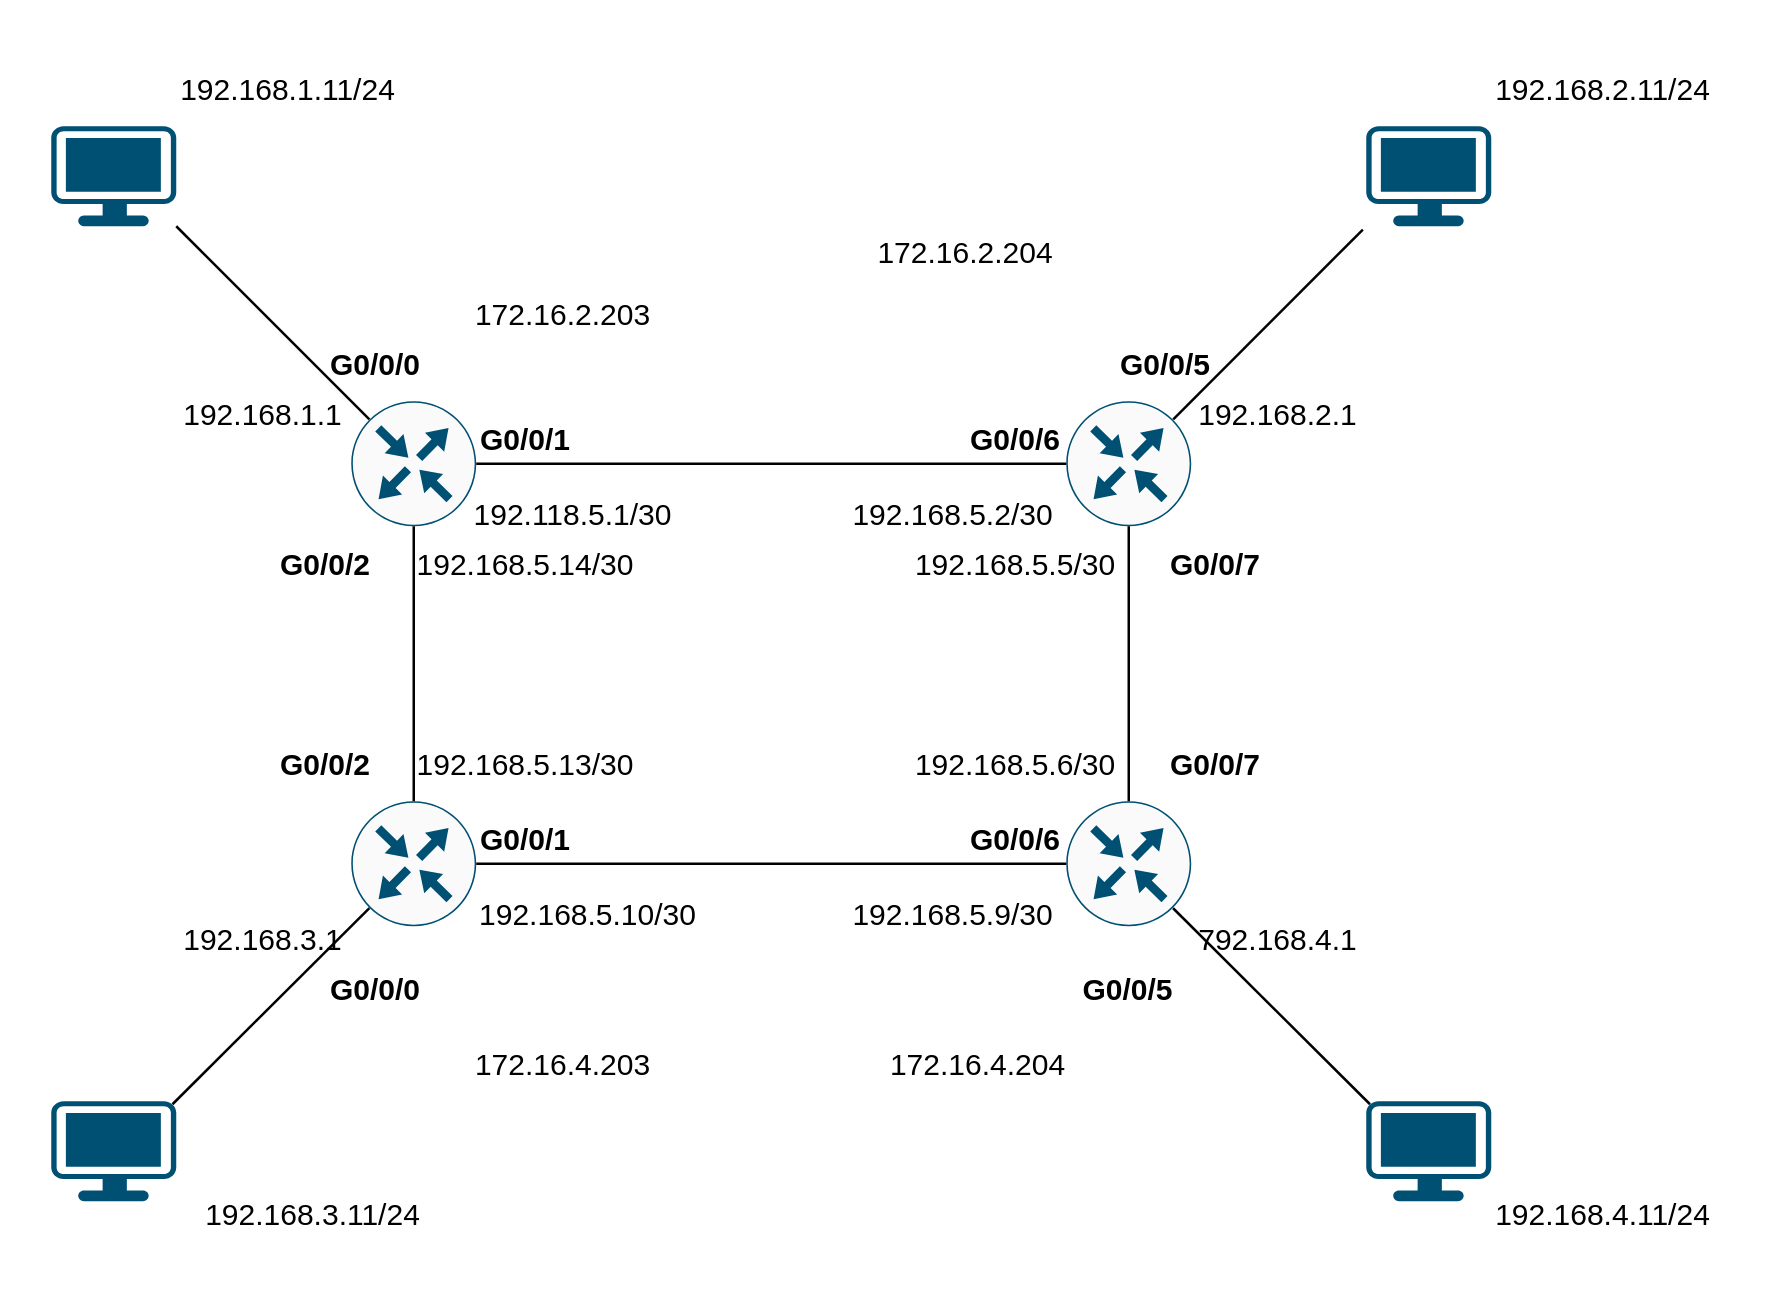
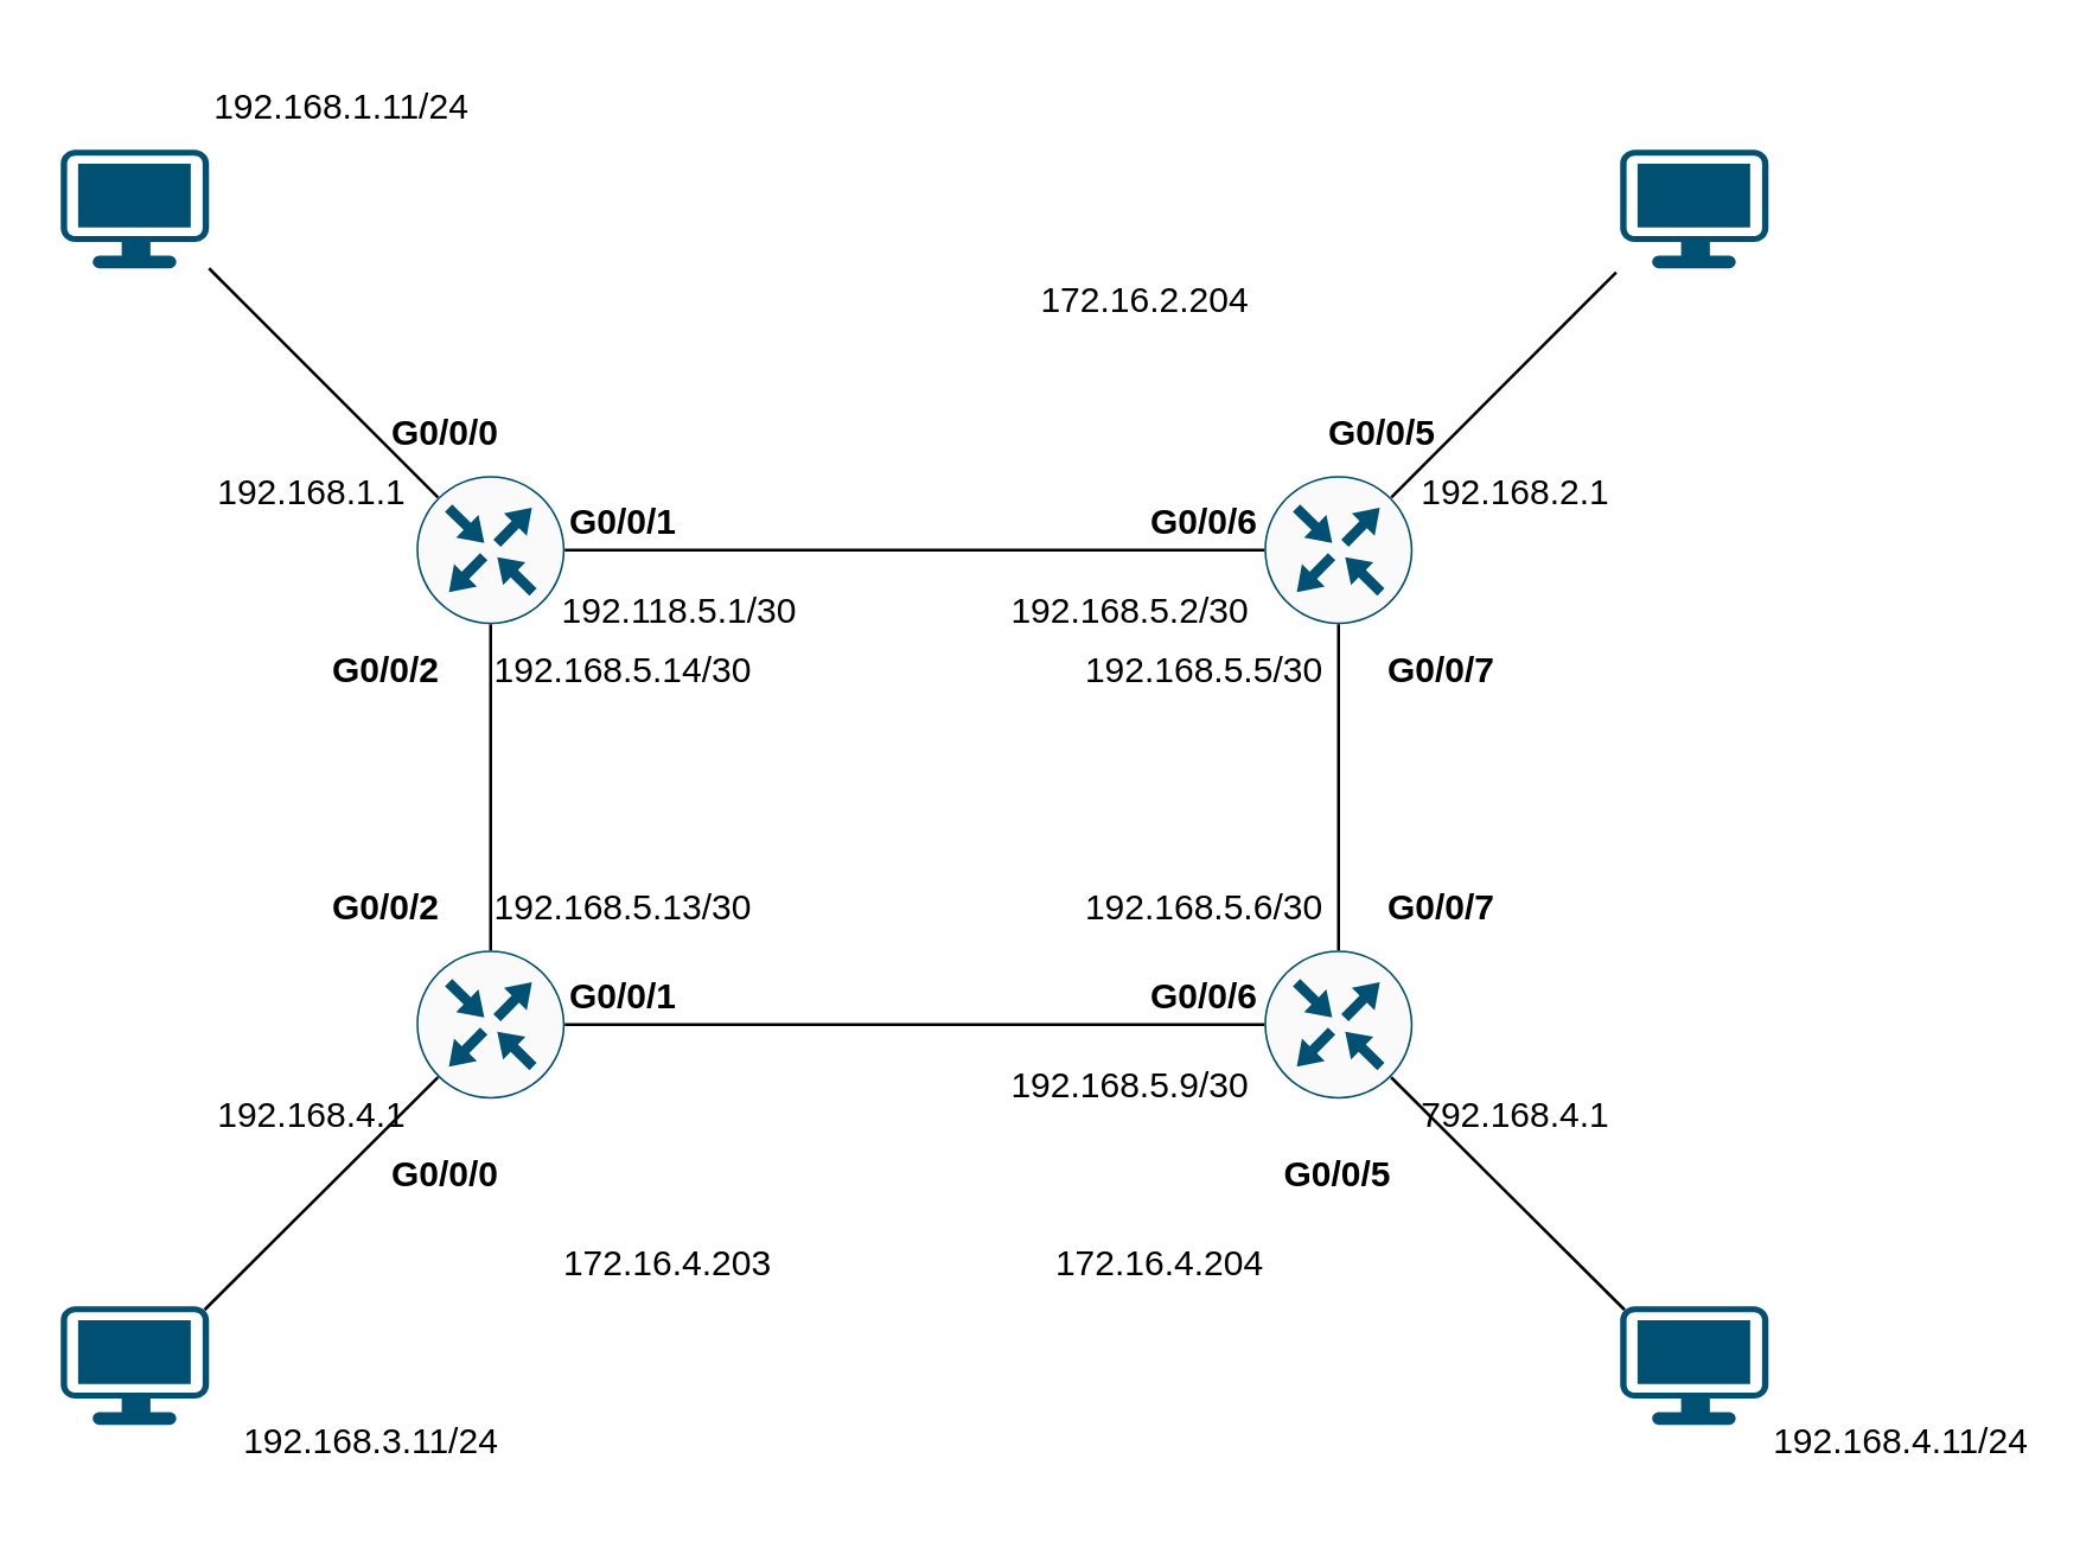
  <mxCell id="0" />
  <mxCell id="1" parent="0" />
  <mxCell id="2" value="" style="sketch=0;points=[[0.5,0,0],[1,0.5,0],[0.5,1,0],[0,0.5,0],[0.145,0.145,0],[0.856,0.145,0],[0.855,0.856,0],[0.145,0.855,0]];verticalLabelPosition=bottom;verticalAlign=top;aspect=fixed;align=center;pointerEvents=1;shape=mxgraph.cisco19.rect;prIcon=router;fillColor=#FAFAFA;strokeColor=#005073;" parent="1" vertex="1"><mxGeometry x="140" y="160" width="50" height="50" as="geometry" /></mxCell>
  <mxCell id="3" value="" style="sketch=0;points=[[0.5,0,0],[1,0.5,0],[0.5,1,0],[0,0.5,0],[0.145,0.145,0],[0.856,0.145,0],[0.855,0.856,0],[0.145,0.855,0]];verticalLabelPosition=bottom;verticalAlign=top;aspect=fixed;align=center;pointerEvents=1;shape=mxgraph.cisco19.rect;prIcon=router;fillColor=#FAFAFA;strokeColor=#005073;" parent="1" vertex="1"><mxGeometry x="426" y="160" width="50" height="50" as="geometry" /></mxCell>
  <mxCell id="4" value="" style="sketch=0;points=[[0.5,0,0],[1,0.5,0],[0.5,1,0],[0,0.5,0],[0.145,0.145,0],[0.856,0.145,0],[0.855,0.856,0],[0.145,0.855,0]];verticalLabelPosition=bottom;verticalAlign=top;aspect=fixed;align=center;pointerEvents=1;shape=mxgraph.cisco19.rect;prIcon=router;fillColor=#FAFAFA;strokeColor=#005073;" parent="1" vertex="1"><mxGeometry x="140" y="320" width="50" height="50" as="geometry" /></mxCell>
  <mxCell id="5" value="" style="sketch=0;points=[[0.5,0,0],[1,0.5,0],[0.5,1,0],[0,0.5,0],[0.145,0.145,0],[0.856,0.145,0],[0.855,0.856,0],[0.145,0.855,0]];verticalLabelPosition=bottom;verticalAlign=top;aspect=fixed;align=center;pointerEvents=1;shape=mxgraph.cisco19.rect;prIcon=router;fillColor=#FAFAFA;strokeColor=#005073;" parent="1" vertex="1"><mxGeometry x="426" y="320" width="50" height="50" as="geometry" /></mxCell>
  <mxCell id="6" value="" style="points=[[0.03,0.03,0],[0.5,0,0],[0.97,0.03,0],[1,0.4,0],[0.97,0.745,0],[0.5,1,0],[0.03,0.745,0],[0,0.4,0]];verticalLabelPosition=bottom;sketch=0;verticalAlign=top;aspect=fixed;align=center;pointerEvents=1;shape=mxgraph.cisco19.workstation;fillColor=#005073;strokeColor=none;" parent="1" vertex="1"><mxGeometry x="20" y="50" width="50" height="40" as="geometry" /></mxCell>
  <mxCell id="7" value="" style="points=[[0.03,0.03,0],[0.5,0,0],[0.97,0.03,0],[1,0.4,0],[0.97,0.745,0],[0.5,1,0],[0.03,0.745,0],[0,0.4,0]];verticalLabelPosition=bottom;sketch=0;verticalAlign=top;aspect=fixed;align=center;pointerEvents=1;shape=mxgraph.cisco19.workstation;fillColor=#005073;strokeColor=none;" parent="1" vertex="1"><mxGeometry x="546" y="50" width="50" height="40" as="geometry" /></mxCell>
  <mxCell id="8" value="" style="points=[[0.03,0.03,0],[0.5,0,0],[0.97,0.03,0],[1,0.4,0],[0.97,0.745,0],[0.5,1,0],[0.03,0.745,0],[0,0.4,0]];verticalLabelPosition=bottom;sketch=0;verticalAlign=top;aspect=fixed;align=center;pointerEvents=1;shape=mxgraph.cisco19.workstation;fillColor=#005073;strokeColor=none;" parent="1" vertex="1"><mxGeometry x="20" y="440" width="50" height="40" as="geometry" /></mxCell>
  <mxCell id="9" value="" style="points=[[0.03,0.03,0],[0.5,0,0],[0.97,0.03,0],[1,0.4,0],[0.97,0.745,0],[0.5,1,0],[0.03,0.745,0],[0,0.4,0]];verticalLabelPosition=bottom;sketch=0;verticalAlign=top;aspect=fixed;align=center;pointerEvents=1;shape=mxgraph.cisco19.workstation;fillColor=#005073;strokeColor=none;" parent="1" vertex="1"><mxGeometry x="546" y="440" width="50" height="40" as="geometry" /></mxCell>
  <mxCell id="10" value="" style="endArrow=none;entryX=1;entryY=1;entryDx=0;entryDy=0;entryPerimeter=0;exitX=0.145;exitY=0.145;exitDx=0;exitDy=0;exitPerimeter=0;" parent="1" source="2" target="6" edge="1"><mxGeometry width="50" height="50" relative="1" as="geometry"><mxPoint x="250" y="240" as="sourcePoint" /><mxPoint x="300" y="190" as="targetPoint" /></mxGeometry></mxCell>
  <mxCell id="11" value="" style="endArrow=none;entryX=-0.027;entryY=1.033;entryDx=0;entryDy=0;entryPerimeter=0;exitX=0.856;exitY=0.145;exitDx=0;exitDy=0;exitPerimeter=0;" parent="1" source="3" target="7" edge="1"><mxGeometry width="50" height="50" relative="1" as="geometry"><mxPoint x="336" y="240" as="sourcePoint" /><mxPoint x="386" y="190" as="targetPoint" /></mxGeometry></mxCell>
  <mxCell id="12" value="" style="endArrow=none;entryX=0.03;entryY=0.03;entryDx=0;entryDy=0;entryPerimeter=0;exitX=0.855;exitY=0.856;exitDx=0;exitDy=0;exitPerimeter=0;" parent="1" source="5" target="9" edge="1"><mxGeometry width="50" height="50" relative="1" as="geometry"><mxPoint x="479" y="177" as="sourcePoint" /><mxPoint x="555" y="101" as="targetPoint" /></mxGeometry></mxCell>
  <mxCell id="13" value="" style="endArrow=none;entryX=0.97;entryY=0.03;entryDx=0;entryDy=0;entryPerimeter=0;exitX=0.145;exitY=0.855;exitDx=0;exitDy=0;exitPerimeter=0;" parent="1" source="4" target="8" edge="1"><mxGeometry width="50" height="50" relative="1" as="geometry"><mxPoint x="393" y="373" as="sourcePoint" /><mxPoint x="472" y="451" as="targetPoint" /></mxGeometry></mxCell>
  <mxCell id="14" value="" style="endArrow=none;entryX=0;entryY=0.5;entryDx=0;entryDy=0;entryPerimeter=0;exitX=1;exitY=0.5;exitDx=0;exitDy=0;exitPerimeter=0;" parent="1" source="2" target="3" edge="1"><mxGeometry width="50" height="50" relative="1" as="geometry"><mxPoint x="200" y="200" as="sourcePoint" /><mxPoint x="300" y="190" as="targetPoint" /></mxGeometry></mxCell>
  <mxCell id="15" value="" style="endArrow=none;exitX=0.5;exitY=0;exitDx=0;exitDy=0;exitPerimeter=0;entryX=0.5;entryY=1;entryDx=0;entryDy=0;entryPerimeter=0;" parent="1" source="4" target="2" edge="1"><mxGeometry width="50" height="50" relative="1" as="geometry"><mxPoint x="250" y="240" as="sourcePoint" /><mxPoint x="300" y="190" as="targetPoint" /></mxGeometry></mxCell>
  <mxCell id="16" value="" style="endArrow=none;exitX=0.5;exitY=0;exitDx=0;exitDy=0;exitPerimeter=0;entryX=0.5;entryY=1;entryDx=0;entryDy=0;entryPerimeter=0;" parent="1" source="5" target="3" edge="1"><mxGeometry width="50" height="50" relative="1" as="geometry"><mxPoint x="261" y="330" as="sourcePoint" /><mxPoint x="261" y="220" as="targetPoint" /></mxGeometry></mxCell>
  <mxCell id="17" value="" style="endArrow=none;exitX=0;exitY=0.5;exitDx=0;exitDy=0;exitPerimeter=0;entryX=1;entryY=0.5;entryDx=0;entryDy=0;entryPerimeter=0;" parent="1" source="5" target="4" edge="1"><mxGeometry width="50" height="50" relative="1" as="geometry"><mxPoint x="375" y="330" as="sourcePoint" /><mxPoint x="375" y="220" as="targetPoint" /></mxGeometry></mxCell>
  <mxCell id="18" value="192.168.1.11/24" style="text;align=center;verticalAlign=middle;rounded=0;" parent="1" vertex="1"><mxGeometry x="70" y="20" width="90" height="30" as="geometry" /></mxCell>
- <mxCell id="19" value="192.168.2.11/24" style="text;align=center;verticalAlign=middle;rounded=0;" parent="1" vertex="1"><mxGeometry x="596" y="20" width="90" height="30" as="geometry" /></mxCell>
  <mxCell id="20" value="192.168.3.11/24" style="text;align=center;verticalAlign=middle;rounded=0;" parent="1" vertex="1"><mxGeometry x="80" y="470" width="90" height="30" as="geometry" /></mxCell>
  <mxCell id="21" value="192.168.4.11/24" style="text;align=center;verticalAlign=middle;rounded=0;" parent="1" vertex="1"><mxGeometry x="596" y="470" width="90" height="30" as="geometry" /></mxCell>
  <mxCell id="22" value="192.168.1.1" style="text;align=center;verticalAlign=middle;rounded=0;" parent="1" vertex="1"><mxGeometry x="70" y="150" width="70" height="30" as="geometry" /></mxCell>
  <mxCell id="23" value="192.168.2.1" style="text;align=center;verticalAlign=middle;rounded=0;" parent="1" vertex="1"><mxGeometry x="476" y="150" width="70" height="30" as="geometry" /></mxCell>
- <mxCell id="24" value="192.168.3.1" style="text;align=center;verticalAlign=middle;rounded=0;" parent="1" vertex="1"><mxGeometry x="70" y="360" width="70" height="30" as="geometry" /></mxCell>
+ <mxCell id="24" value="192.168.4.1" style="text;align=center;verticalAlign=middle;rounded=0;" parent="1" vertex="1"><mxGeometry x="70" y="360" width="70" height="30" as="geometry" /></mxCell>
  <mxCell id="25" value="792.168.4.1" style="text;align=center;verticalAlign=middle;rounded=0;" parent="1" vertex="1"><mxGeometry x="476" y="360" width="70" height="30" as="geometry" /></mxCell>
  <mxCell id="26" value="G0/0/0" style="text;align=center;verticalAlign=middle;rounded=0;fontStyle=1" parent="1" vertex="1"><mxGeometry x="120" y="130" width="60" height="30" as="geometry" /></mxCell>
  <mxCell id="27" value="G0/0/0" style="text;align=center;verticalAlign=middle;rounded=0;fontStyle=1" parent="1" vertex="1"><mxGeometry x="120" y="380" width="60" height="30" as="geometry" /></mxCell>
  <mxCell id="28" value="G0/0/5" style="text;align=center;verticalAlign=middle;rounded=0;fontStyle=1" parent="1" vertex="1"><mxGeometry x="436" y="130" width="60" height="30" as="geometry" /></mxCell>
  <mxCell id="29" value="G0/0/5" style="text;align=center;verticalAlign=middle;rounded=0;fontStyle=1" parent="1" vertex="1"><mxGeometry x="421" y="380" width="60" height="30" as="geometry" /></mxCell>
  <mxCell id="30" value="G0/0/1" style="text;align=center;verticalAlign=middle;rounded=0;fontStyle=1" parent="1" vertex="1"><mxGeometry x="180" y="160" width="60" height="30" as="geometry" /></mxCell>
  <mxCell id="31" value="G0/0/2" style="text;align=center;verticalAlign=middle;rounded=0;fontStyle=1" parent="1" vertex="1"><mxGeometry x="100" y="210" width="60" height="30" as="geometry" /></mxCell>
  <mxCell id="32" value="G0/0/1" style="text;align=center;verticalAlign=middle;rounded=0;fontStyle=1" parent="1" vertex="1"><mxGeometry x="180" y="320" width="60" height="30" as="geometry" /></mxCell>
  <mxCell id="33" value="G0/0/2" style="text;align=center;verticalAlign=middle;rounded=0;fontStyle=1" parent="1" vertex="1"><mxGeometry x="100" y="290" width="60" height="30" as="geometry" /></mxCell>
  <mxCell id="34" value="G0/0/6" style="text;align=center;verticalAlign=middle;rounded=0;fontStyle=1" parent="1" vertex="1"><mxGeometry x="376" y="160" width="60" height="30" as="geometry" /></mxCell>
  <mxCell id="35" value="G0/0/7" style="text;align=center;verticalAlign=middle;rounded=0;fontStyle=1" parent="1" vertex="1"><mxGeometry x="456" y="210" width="60" height="30" as="geometry" /></mxCell>
  <mxCell id="36" value="G0/0/7" style="text;align=center;verticalAlign=middle;rounded=0;fontStyle=1" parent="1" vertex="1"><mxGeometry x="456" y="290" width="60" height="30" as="geometry" /></mxCell>
  <mxCell id="37" value="G0/0/6" style="text;align=center;verticalAlign=middle;rounded=0;fontStyle=1" parent="1" vertex="1"><mxGeometry x="376" y="320" width="60" height="30" as="geometry" /></mxCell>
  <mxCell id="38" value="192.118.5.1/30" style="text;align=center;verticalAlign=middle;rounded=0;" parent="1" vertex="1"><mxGeometry x="184" y="190" width="90" height="30" as="geometry" /></mxCell>
  <mxCell id="39" value="192.168.5.2/30" style="text;align=center;verticalAlign=middle;rounded=0;" parent="1" vertex="1"><mxGeometry x="336" y="190" width="90" height="30" as="geometry" /></mxCell>
  <mxCell id="40" value="192.168.5.5/30" style="text;align=center;verticalAlign=middle;rounded=0;" parent="1" vertex="1"><mxGeometry x="361" y="210" width="90" height="30" as="geometry" /></mxCell>
  <mxCell id="41" value="192.168.5.6/30" style="text;align=center;verticalAlign=middle;rounded=0;" parent="1" vertex="1"><mxGeometry x="361" y="290" width="90" height="30" as="geometry" /></mxCell>
  <mxCell id="42" value="192.168.5.9/30" style="text;align=center;verticalAlign=middle;rounded=0;" parent="1" vertex="1"><mxGeometry x="336" y="350" width="90" height="30" as="geometry" /></mxCell>
- <mxCell id="43" value="192.168.5.10/30" style="text;align=center;verticalAlign=middle;rounded=0;" parent="1" vertex="1"><mxGeometry x="190" y="350" width="90" height="30" as="geometry" /></mxCell>
  <mxCell id="44" value="192.168.5.13/30" style="text;align=center;verticalAlign=middle;rounded=0;" parent="1" vertex="1"><mxGeometry x="165" y="290" width="90" height="30" as="geometry" /></mxCell>
  <mxCell id="45" value="192.168.5.14/30" style="text;align=center;verticalAlign=middle;rounded=0;" parent="1" vertex="1"><mxGeometry x="165" y="210" width="90" height="30" as="geometry" /></mxCell>
- <mxCell id="46" value="172.16.2.203" style="text;align=center;verticalAlign=middle;rounded=0;" parent="1" vertex="1"><mxGeometry x="190" y="110" width="70" height="30" as="geometry" /></mxCell>
  <mxCell id="47" value="172.16.2.204" style="text;align=center;verticalAlign=middle;rounded=0;" parent="1" vertex="1"><mxGeometry x="351" y="85" width="70" height="30" as="geometry" /></mxCell>
  <mxCell id="48" value="172.16.4.204" style="text;align=center;verticalAlign=middle;rounded=0;" parent="1" vertex="1"><mxGeometry x="356" y="410" width="70" height="30" as="geometry" /></mxCell>
  <mxCell id="49" value="172.16.4.203" style="text;align=center;verticalAlign=middle;rounded=0;" parent="1" vertex="1"><mxGeometry x="190" y="410" width="70" height="30" as="geometry" /></mxCell>
